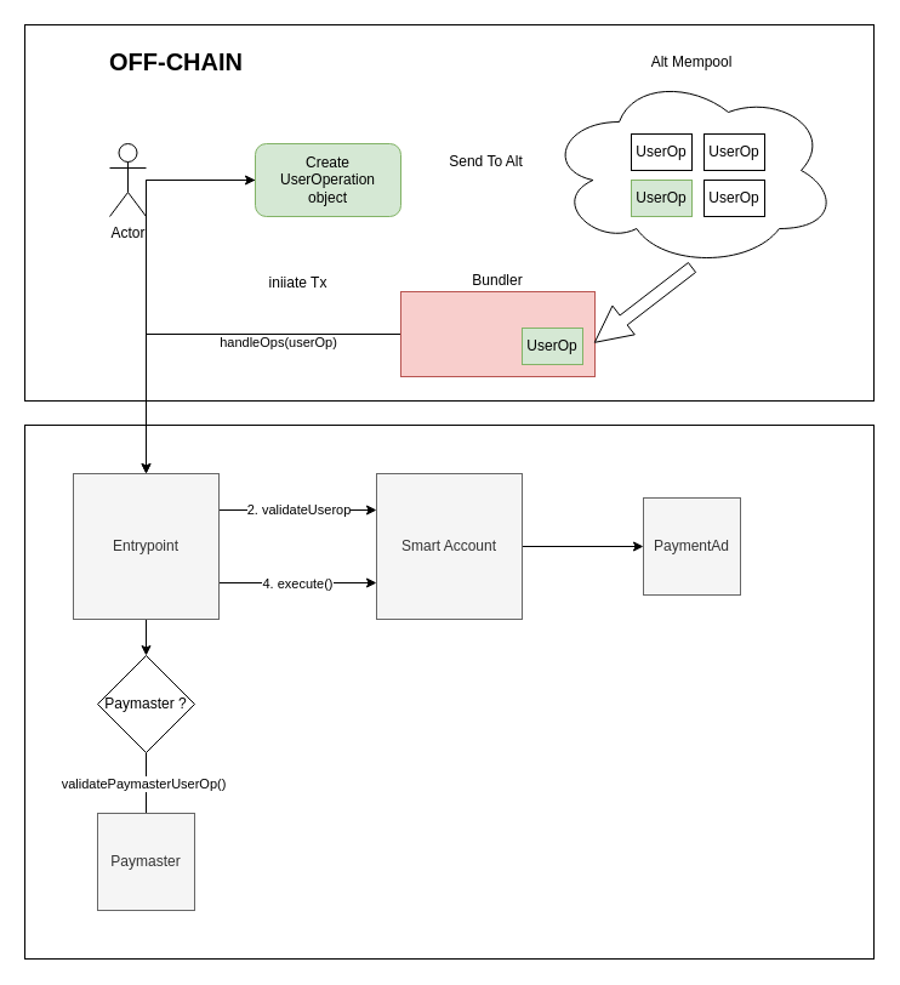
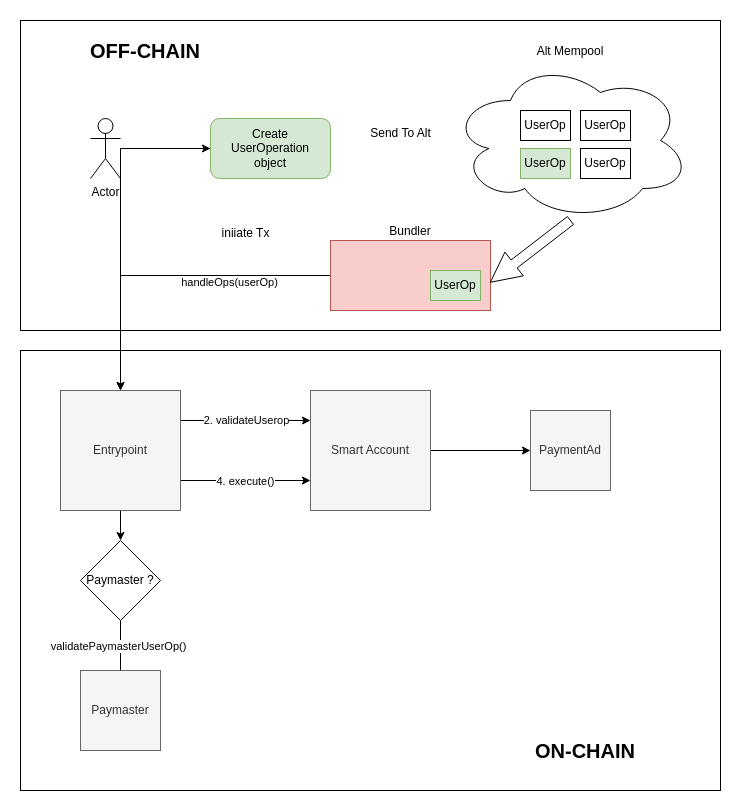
  <mxCell id="0" />
  <mxCell id="1" parent="0" />
  <mxCell id="2" value="" style="rounded=0;whiteSpace=wrap;html=1;" vertex="1" parent="1"><mxGeometry x="20" y="20" width="700" height="310" as="geometry" /></mxCell>
  <mxCell id="3" value="" style="rounded=0;whiteSpace=wrap;html=1;" vertex="1" parent="1"><mxGeometry x="20" y="350" width="700" height="440" as="geometry" /></mxCell>
  <mxCell id="4" value="Alt Mempool" style="ellipse;shape=cloud;whiteSpace=wrap;html=1;labelPosition=center;verticalLabelPosition=top;align=center;verticalAlign=bottom;" vertex="1" parent="1"><mxGeometry x="450" y="60" width="240" height="160" as="geometry" /></mxCell>
  <mxCell id="5" value="" style="edgeStyle=orthogonalEdgeStyle;rounded=0;orthogonalLoop=1;jettySize=auto;html=1;" edge="1" parent="1" source="6" target="8"><mxGeometry relative="1" as="geometry" /></mxCell>
  <mxCell id="6" value="Actor" style="shape=umlActor;verticalLabelPosition=bottom;verticalAlign=top;html=1;outlineConnect=0;" vertex="1" parent="1"><mxGeometry x="90" y="118" width="30" height="60" as="geometry" /></mxCell>
  <mxCell id="7" value="" style="edgeStyle=orthogonalEdgeStyle;rounded=0;orthogonalLoop=1;jettySize=auto;html=1;" edge="1" parent="1" source="8" target="23"><mxGeometry relative="1" as="geometry"><mxPoint x="430" y="140" as="targetPoint" /></mxGeometry></mxCell>
  <mxCell id="8" value="Create&lt;br&gt;UserOperation&lt;br&gt;object" style="rounded=1;whiteSpace=wrap;html=1;fillColor=#d5e8d4;strokeColor=#82b366;" vertex="1" parent="1"><mxGeometry x="210" y="118" width="120" height="60" as="geometry" /></mxCell>
  <mxCell id="9" value="UserOp" style="rounded=0;whiteSpace=wrap;html=1;" vertex="1" parent="1"><mxGeometry x="520" y="110" width="50" height="30" as="geometry" /></mxCell>
  <mxCell id="10" value="UserOp" style="rounded=0;whiteSpace=wrap;html=1;" vertex="1" parent="1"><mxGeometry x="580" y="110" width="50" height="30" as="geometry" /></mxCell>
  <mxCell id="11" value="UserOp" style="rounded=0;whiteSpace=wrap;html=1;" vertex="1" parent="1"><mxGeometry x="580" y="148" width="50" height="30" as="geometry" /></mxCell>
  <mxCell id="12" value="UserOp" style="rounded=0;whiteSpace=wrap;html=1;fillColor=#d5e8d4;strokeColor=#82b366;" vertex="1" parent="1"><mxGeometry x="520" y="148" width="50" height="30" as="geometry" /></mxCell>
  <mxCell id="13" value="iniiate Tx" style="text;html=1;align=center;verticalAlign=middle;resizable=0;points=[];autosize=1;strokeColor=none;fillColor=none;" vertex="1" parent="1"><mxGeometry x="210" y="218" width="70" height="30" as="geometry" /></mxCell>
  <mxCell id="14" value="Send To Alt" style="text;html=1;align=center;verticalAlign=middle;resizable=0;points=[];autosize=1;strokeColor=none;fillColor=none;" vertex="1" parent="1"><mxGeometry x="360" y="118" width="80" height="30" as="geometry" /></mxCell>
  <mxCell id="15" value="" style="edgeStyle=orthogonalEdgeStyle;rounded=0;orthogonalLoop=1;jettySize=auto;html=1;entryX=0.5;entryY=0;entryDx=0;entryDy=0;" edge="1" parent="1" source="17" target="23"><mxGeometry relative="1" as="geometry"><mxPoint x="120" y="410" as="targetPoint" /></mxGeometry></mxCell>
  <mxCell id="16" value="handleOps(userOp)" style="edgeLabel;html=1;align=center;verticalAlign=middle;resizable=0;points=[];" vertex="1" connectable="0" parent="15"><mxGeometry x="-0.363" y="-2" relative="1" as="geometry"><mxPoint x="2" y="8" as="offset" /></mxGeometry></mxCell>
  <mxCell id="17" value="Bundler" style="rounded=0;whiteSpace=wrap;html=1;fillColor=#f8cecc;strokeColor=#b85450;labelPosition=center;verticalLabelPosition=top;align=center;verticalAlign=bottom;" vertex="1" parent="1"><mxGeometry x="330" y="240" width="160" height="70" as="geometry" /></mxCell>
  <mxCell id="18" style="edgeStyle=orthogonalEdgeStyle;rounded=0;orthogonalLoop=1;jettySize=auto;html=1;exitX=1;exitY=0.25;exitDx=0;exitDy=0;entryX=0;entryY=0.25;entryDx=0;entryDy=0;" edge="1" parent="1" source="23" target="25"><mxGeometry relative="1" as="geometry" /></mxCell>
  <mxCell id="19" value="2. validateUserop" style="edgeLabel;html=1;align=center;verticalAlign=middle;resizable=0;points=[];" vertex="1" connectable="0" parent="18"><mxGeometry x="0.001" y="1" relative="1" as="geometry"><mxPoint as="offset" /></mxGeometry></mxCell>
  <mxCell id="20" value="" style="edgeStyle=orthogonalEdgeStyle;rounded=0;orthogonalLoop=1;jettySize=auto;html=1;" edge="1" parent="1" source="23" target="28"><mxGeometry relative="1" as="geometry" /></mxCell>
  <mxCell id="21" style="edgeStyle=orthogonalEdgeStyle;rounded=0;orthogonalLoop=1;jettySize=auto;html=1;exitX=1;exitY=0.75;exitDx=0;exitDy=0;entryX=0;entryY=0.75;entryDx=0;entryDy=0;" edge="1" parent="1" source="23" target="25"><mxGeometry relative="1" as="geometry" /></mxCell>
  <mxCell id="22" value="4. execute()" style="edgeLabel;html=1;align=center;verticalAlign=middle;resizable=0;points=[];" vertex="1" connectable="0" parent="21"><mxGeometry x="-0.014" relative="1" as="geometry"><mxPoint as="offset" /></mxGeometry></mxCell>
  <mxCell id="23" value="Entrypoint" style="whiteSpace=wrap;html=1;aspect=fixed;fillColor=#f5f5f5;fontColor=#333333;strokeColor=#666666;" vertex="1" parent="1"><mxGeometry x="60" y="390" width="120" height="120" as="geometry" /></mxCell>
  <mxCell id="24" style="edgeStyle=orthogonalEdgeStyle;rounded=0;orthogonalLoop=1;jettySize=auto;html=1;entryX=0;entryY=0.5;entryDx=0;entryDy=0;" edge="1" parent="1" source="25" target="30"><mxGeometry relative="1" as="geometry" /></mxCell>
  <mxCell id="25" value="Smart Account" style="whiteSpace=wrap;html=1;aspect=fixed;fillColor=#f5f5f5;fontColor=#333333;strokeColor=#666666;" vertex="1" parent="1"><mxGeometry x="310" y="390" width="120" height="120" as="geometry" /></mxCell>
  <mxCell id="26" style="edgeStyle=orthogonalEdgeStyle;rounded=0;orthogonalLoop=1;jettySize=auto;html=1;entryX=0.5;entryY=0;entryDx=0;entryDy=0;" edge="1" parent="1" source="28"><mxGeometry relative="1" as="geometry"><mxPoint x="120" y="680" as="targetPoint" /></mxGeometry></mxCell>
  <mxCell id="27" value="validatePaymasterUserOp()" style="edgeLabel;html=1;align=center;verticalAlign=middle;resizable=0;points=[];" vertex="1" connectable="0" parent="26"><mxGeometry x="-0.169" y="-3" relative="1" as="geometry"><mxPoint as="offset" /></mxGeometry></mxCell>
  <mxCell id="28" value="Paymaster ?" style="rhombus;whiteSpace=wrap;html=1;" vertex="1" parent="1"><mxGeometry x="80" y="540" width="80" height="80" as="geometry" /></mxCell>
  <mxCell id="29" value="Paymaster" style="whiteSpace=wrap;html=1;aspect=fixed;fillColor=#f5f5f5;fontColor=#333333;strokeColor=#666666;" vertex="1" parent="1"><mxGeometry x="80" y="670" width="80" height="80" as="geometry" /></mxCell>
  <mxCell id="30" value="PaymentAd" style="whiteSpace=wrap;html=1;aspect=fixed;fillColor=#f5f5f5;fontColor=#333333;strokeColor=#666666;" vertex="1" parent="1"><mxGeometry x="530" y="410" width="80" height="80" as="geometry" /></mxCell>
  <mxCell id="31" style="edgeStyle=orthogonalEdgeStyle;rounded=0;orthogonalLoop=1;jettySize=auto;html=1;entryX=0.999;entryY=0.597;entryDx=0;entryDy=0;entryPerimeter=0;shape=arrow;" edge="1" parent="1" source="4" target="17"><mxGeometry relative="1" as="geometry" /></mxCell>
  <mxCell id="32" value="UserOp" style="rounded=0;whiteSpace=wrap;html=1;fillColor=#d5e8d4;strokeColor=#82b366;" vertex="1" parent="1"><mxGeometry x="430" y="270" width="50" height="30" as="geometry" /></mxCell>
  <mxCell id="33" value="OFF-CHAIN" style="text;html=1;strokeColor=none;fillColor=none;align=center;verticalAlign=middle;whiteSpace=wrap;rounded=0;fontStyle=1;fontSize=20;" vertex="1" parent="1"><mxGeometry x="30" y="30" width="230" height="40" as="geometry" /></mxCell>
+ <mxCell id="34" value="ON-CHAIN" style="text;html=1;strokeColor=none;fillColor=none;align=center;verticalAlign=middle;whiteSpace=wrap;rounded=0;fontStyle=1;fontSize=20;" vertex="1" parent="1"><mxGeometry x="470" y="730" width="230" height="40" as="geometry" /></mxCell>
